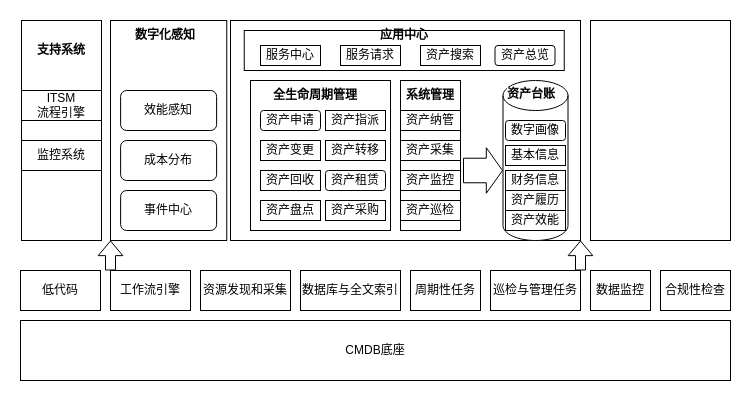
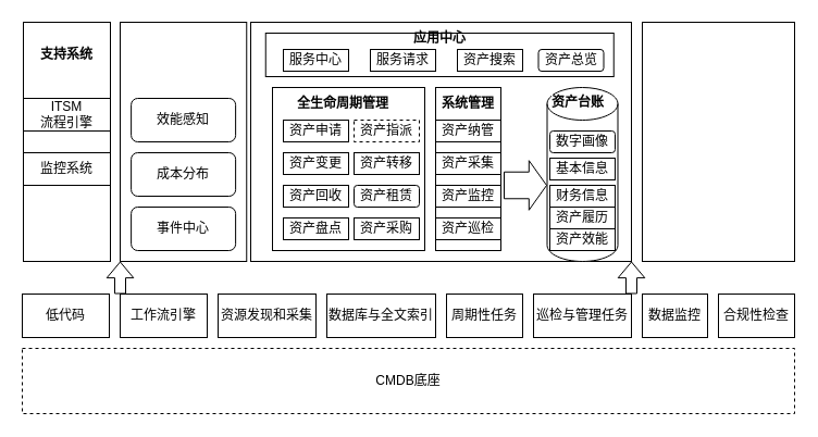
  <mxCell id="0" />
  <mxCell id="1" parent="0" />
- <mxCell id="2" value="CMDB底座" style="rounded=0;whiteSpace=wrap;html=1;" vertex="1" parent="1"><mxGeometry x="20" y="320" width="710" height="60" as="geometry" /></mxCell>
+ <mxCell id="2" value="CMDB底座" style="rounded=0;whiteSpace=wrap;html=1;dashed=1;" vertex="1" parent="1"><mxGeometry x="20" y="320" width="710" height="60" as="geometry" /></mxCell>
  <mxCell id="3" value="低代码" style="rounded=0;whiteSpace=wrap;html=1;" vertex="1" parent="1"><mxGeometry x="20" y="270" width="80" height="40" as="geometry" /></mxCell>
  <mxCell id="4" value="工作流引擎" style="rounded=0;whiteSpace=wrap;html=1;" vertex="1" parent="1"><mxGeometry x="110" y="270" width="80" height="40" as="geometry" /></mxCell>
  <mxCell id="5" value="资源发现和采集" style="rounded=0;whiteSpace=wrap;html=1;" vertex="1" parent="1"><mxGeometry x="200" y="270" width="90" height="40" as="geometry" /></mxCell>
  <mxCell id="6" style="edgeStyle=orthogonalEdgeStyle;rounded=0;orthogonalLoop=1;jettySize=auto;html=1;exitX=1;exitY=0.5;exitDx=0;exitDy=0;" edge="1" parent="1" source="7"><mxGeometry relative="1" as="geometry"><mxPoint x="400" y="290" as="targetPoint" /></mxGeometry></mxCell>
  <mxCell id="7" value="数据库与全文索引" style="rounded=0;whiteSpace=wrap;html=1;" vertex="1" parent="1"><mxGeometry x="300" y="270" width="100" height="40" as="geometry" /></mxCell>
  <mxCell id="8" value="周期性任务" style="rounded=0;whiteSpace=wrap;html=1;" vertex="1" parent="1"><mxGeometry x="410" y="270" width="70" height="40" as="geometry" /></mxCell>
  <mxCell id="9" value="巡检与管理任务" style="rounded=0;whiteSpace=wrap;html=1;" vertex="1" parent="1"><mxGeometry x="490" y="270" width="90" height="40" as="geometry" /></mxCell>
  <mxCell id="10" value="数据监控" style="rounded=0;whiteSpace=wrap;html=1;" vertex="1" parent="1"><mxGeometry x="590" y="270" width="60" height="40" as="geometry" /></mxCell>
  <mxCell id="11" value="合规性检查" style="rounded=0;whiteSpace=wrap;html=1;" vertex="1" parent="1"><mxGeometry x="660" y="270" width="70" height="40" as="geometry" /></mxCell>
  <mxCell id="12" value="" style="rounded=0;whiteSpace=wrap;html=1;" vertex="1" parent="1"><mxGeometry x="21" y="20" width="80" height="220" as="geometry" /></mxCell>
  <mxCell id="13" value="" style="rounded=0;whiteSpace=wrap;html=1;" vertex="1" parent="1"><mxGeometry x="230" y="20" width="350" height="220" as="geometry" /></mxCell>
  <mxCell id="14" style="edgeStyle=orthogonalEdgeStyle;rounded=0;orthogonalLoop=1;jettySize=auto;html=1;exitX=0.5;exitY=0;exitDx=0;exitDy=0;" edge="1" parent="1" source="15"><mxGeometry relative="1" as="geometry"><mxPoint x="660.273" y="20" as="targetPoint" /></mxGeometry></mxCell>
  <mxCell id="15" value="" style="rounded=0;whiteSpace=wrap;html=1;" vertex="1" parent="1"><mxGeometry x="590" y="20" width="140" height="220" as="geometry" /></mxCell>
  <mxCell id="16" value="" style="rounded=0;whiteSpace=wrap;html=1;" vertex="1" parent="1"><mxGeometry x="250" y="80" width="140" height="150" as="geometry" /></mxCell>
  <mxCell id="17" value="&lt;b&gt;全生命周期管理&lt;/b&gt;" style="text;html=1;align=center;verticalAlign=middle;whiteSpace=wrap;rounded=0;" vertex="1" parent="1"><mxGeometry x="270" y="80" width="90" height="30" as="geometry" /></mxCell>
- <mxCell id="18" value="资产申请" style="whiteSpace=wrap;html=1;rounded=1;" vertex="1" parent="1"><mxGeometry x="260" y="110" width="60" height="20" as="geometry" /></mxCell>
- <mxCell id="19" value="资产指派" style="rounded=0;whiteSpace=wrap;html=1;" vertex="1" parent="1"><mxGeometry x="325" y="110" width="60" height="20" as="geometry" /></mxCell>
+ <mxCell id="18" value="资产申请" style="rounded=0;whiteSpace=wrap;html=1;" vertex="1" parent="1"><mxGeometry x="260" y="110" width="60" height="20" as="geometry" /></mxCell>
+ <mxCell id="19" value="资产指派" style="rounded=0;whiteSpace=wrap;html=1;dashed=1;" vertex="1" parent="1"><mxGeometry x="325" y="110" width="60" height="20" as="geometry" /></mxCell>
  <mxCell id="20" value="资产变更" style="rounded=0;whiteSpace=wrap;html=1;" vertex="1" parent="1"><mxGeometry x="260" y="140" width="60" height="20" as="geometry" /></mxCell>
  <mxCell id="21" value="资产转移" style="rounded=0;whiteSpace=wrap;html=1;" vertex="1" parent="1"><mxGeometry x="325" y="140" width="60" height="20" as="geometry" /></mxCell>
  <mxCell id="22" value="资产回收" style="rounded=0;whiteSpace=wrap;html=1;" vertex="1" parent="1"><mxGeometry x="260" y="170" width="60" height="20" as="geometry" /></mxCell>
  <mxCell id="23" value="资产租赁" style="whiteSpace=wrap;html=1;rounded=1;" vertex="1" parent="1"><mxGeometry x="325" y="170" width="60" height="20" as="geometry" /></mxCell>
  <mxCell id="24" value="资产盘点" style="rounded=0;whiteSpace=wrap;html=1;" vertex="1" parent="1"><mxGeometry x="260" y="200" width="60" height="20" as="geometry" /></mxCell>
  <mxCell id="25" value="资产采购" style="rounded=0;whiteSpace=wrap;html=1;" vertex="1" parent="1"><mxGeometry x="325" y="200" width="60" height="20" as="geometry" /></mxCell>
  <mxCell id="26" value="" style="rounded=0;whiteSpace=wrap;html=1;" vertex="1" parent="1"><mxGeometry x="400" y="80" width="60" height="150" as="geometry" /></mxCell>
  <mxCell id="27" value="&lt;b&gt;系统管理&lt;/b&gt;" style="text;html=1;align=center;verticalAlign=middle;whiteSpace=wrap;rounded=0;" vertex="1" parent="1"><mxGeometry x="400" y="80" width="60" height="30" as="geometry" /></mxCell>
  <mxCell id="28" value="资产纳管" style="rounded=0;whiteSpace=wrap;html=1;" vertex="1" parent="1"><mxGeometry x="400" y="110" width="60" height="20" as="geometry" /></mxCell>
  <mxCell id="29" value="资产采集" style="rounded=0;whiteSpace=wrap;html=1;" vertex="1" parent="1"><mxGeometry x="400" y="140" width="60" height="20" as="geometry" /></mxCell>
  <mxCell id="30" value="资产监控" style="rounded=0;whiteSpace=wrap;html=1;" vertex="1" parent="1"><mxGeometry x="400" y="170" width="60" height="20" as="geometry" /></mxCell>
  <mxCell id="31" value="资产巡检" style="rounded=0;whiteSpace=wrap;html=1;" vertex="1" parent="1"><mxGeometry x="400" y="200" width="60" height="20" as="geometry" /></mxCell>
  <mxCell id="32" value="" style="shape=cylinder3;whiteSpace=wrap;html=1;boundedLbl=1;backgroundOutline=1;size=15;" vertex="1" parent="1"><mxGeometry x="502.5" y="80" width="65" height="160" as="geometry" /></mxCell>
  <mxCell id="33" value="" style="shape=flexArrow;endArrow=classic;html=1;rounded=0;width=24.545;endSize=5.064;" edge="1" parent="1"><mxGeometry width="50" height="50" relative="1" as="geometry"><mxPoint x="462.5" y="170" as="sourcePoint" /><mxPoint x="502.5" y="170" as="targetPoint" /></mxGeometry></mxCell>
  <mxCell id="34" value="数字画像" style="whiteSpace=wrap;html=1;rounded=1;" vertex="1" parent="1"><mxGeometry x="505" y="120" width="60" height="20" as="geometry" /></mxCell>
  <mxCell id="35" value="基本信息" style="rounded=0;whiteSpace=wrap;html=1;" vertex="1" parent="1"><mxGeometry x="505" y="145" width="60" height="20" as="geometry" /></mxCell>
  <mxCell id="36" value="财务信息" style="rounded=0;whiteSpace=wrap;html=1;" vertex="1" parent="1"><mxGeometry x="505" y="170" width="60" height="20" as="geometry" /></mxCell>
  <mxCell id="37" value="资产履历" style="rounded=0;whiteSpace=wrap;html=1;" vertex="1" parent="1"><mxGeometry x="505" y="190" width="60" height="20" as="geometry" /></mxCell>
  <mxCell id="38" value="&lt;span style=&quot;color: rgb(0, 0, 0); font-family: Helvetica; font-size: 12px; font-style: normal; font-variant-ligatures: normal; font-variant-caps: normal; letter-spacing: normal; orphans: 2; text-align: center; text-indent: 0px; text-transform: none; widows: 2; word-spacing: 0px; -webkit-text-stroke-width: 0px; white-space: normal; background-color: rgb(251, 251, 251); text-decoration-thickness: initial; text-decoration-style: initial; text-decoration-color: initial; float: none; display: inline !important;&quot;&gt;资产台账&lt;/span&gt;" style="text;whiteSpace=wrap;html=1;fontStyle=1" vertex="1" parent="1"><mxGeometry x="505" y="80" width="90" height="40" as="geometry" /></mxCell>
  <mxCell id="39" value="资产效能" style="rounded=0;whiteSpace=wrap;html=1;" vertex="1" parent="1"><mxGeometry x="505" y="210" width="60" height="20" as="geometry" /></mxCell>
  <mxCell id="40" value="" style="rounded=0;whiteSpace=wrap;html=1;" vertex="1" parent="1"><mxGeometry x="243.75" y="30" width="320" height="40" as="geometry" /></mxCell>
  <mxCell id="41" value="服务中心" style="rounded=0;whiteSpace=wrap;html=1;" vertex="1" parent="1"><mxGeometry x="260" y="45" width="60" height="20" as="geometry" /></mxCell>
  <mxCell id="42" value="服务请求" style="rounded=0;whiteSpace=wrap;html=1;" vertex="1" parent="1"><mxGeometry x="340" y="45" width="60" height="20" as="geometry" /></mxCell>
  <mxCell id="43" value="资产搜索" style="rounded=0;whiteSpace=wrap;html=1;" vertex="1" parent="1"><mxGeometry x="420" y="45" width="60" height="20" as="geometry" /></mxCell>
  <mxCell id="44" value="资产总览" style="whiteSpace=wrap;html=1;rounded=1;" vertex="1" parent="1"><mxGeometry x="494.5" y="45" width="60" height="20" as="geometry" /></mxCell>
  <mxCell id="45" value="&lt;b&gt;应用中心&lt;/b&gt;" style="text;html=1;align=center;verticalAlign=middle;whiteSpace=wrap;rounded=0;" vertex="1" parent="1"><mxGeometry x="373.75" y="20" width="60" height="30" as="geometry" /></mxCell>
  <mxCell id="46" value="ITSM&lt;div&gt;流程引擎&lt;/div&gt;" style="rounded=0;whiteSpace=wrap;html=1;" vertex="1" parent="1"><mxGeometry x="21" y="90" width="80" height="30" as="geometry" /></mxCell>
  <mxCell id="47" value="监控系统" style="rounded=0;whiteSpace=wrap;html=1;" vertex="1" parent="1"><mxGeometry x="21" y="140" width="80" height="30" as="geometry" /></mxCell>
  <mxCell id="48" value="&lt;b&gt;支持系统&lt;/b&gt;" style="text;html=1;align=center;verticalAlign=middle;whiteSpace=wrap;rounded=0;" vertex="1" parent="1"><mxGeometry x="31" y="35" width="60" height="30" as="geometry" /></mxCell>
  <mxCell id="49" value="" style="rounded=0;whiteSpace=wrap;html=1;" vertex="1" parent="1"><mxGeometry x="110" y="20" width="116.25" height="220" as="geometry" /></mxCell>
- <mxCell id="50" value="&lt;b&gt;数字化感知&lt;/b&gt;" style="text;html=1;align=center;verticalAlign=middle;whiteSpace=wrap;rounded=0;" vertex="1" parent="1"><mxGeometry x="130" y="20" width="70" height="30" as="geometry" /></mxCell>
  <mxCell id="51" value="" style="shape=flexArrow;endArrow=classic;html=1;rounded=0;endWidth=13.636;endSize=4.545;" edge="1" parent="1"><mxGeometry width="50" height="50" relative="1" as="geometry"><mxPoint x="110" y="270" as="sourcePoint" /><mxPoint x="110" y="240" as="targetPoint" /></mxGeometry></mxCell>
  <mxCell id="52" value="" style="shape=flexArrow;endArrow=classic;html=1;rounded=0;endWidth=13.636;endSize=4.545;" edge="1" parent="1"><mxGeometry width="50" height="50" relative="1" as="geometry"><mxPoint x="580" y="270" as="sourcePoint" /><mxPoint x="580" y="240" as="targetPoint" /></mxGeometry></mxCell>
  <mxCell id="53" value="效能感知" style="rounded=1;whiteSpace=wrap;html=1;" vertex="1" parent="1"><mxGeometry x="120.12" y="90" width="96" height="40" as="geometry" /></mxCell>
  <mxCell id="54" value="成本分布" style="rounded=1;whiteSpace=wrap;html=1;" vertex="1" parent="1"><mxGeometry x="120.12" y="140" width="96" height="40" as="geometry" /></mxCell>
  <mxCell id="55" value="事件中心" style="rounded=1;whiteSpace=wrap;html=1;" vertex="1" parent="1"><mxGeometry x="120.12" y="190" width="96" height="40" as="geometry" /></mxCell>
